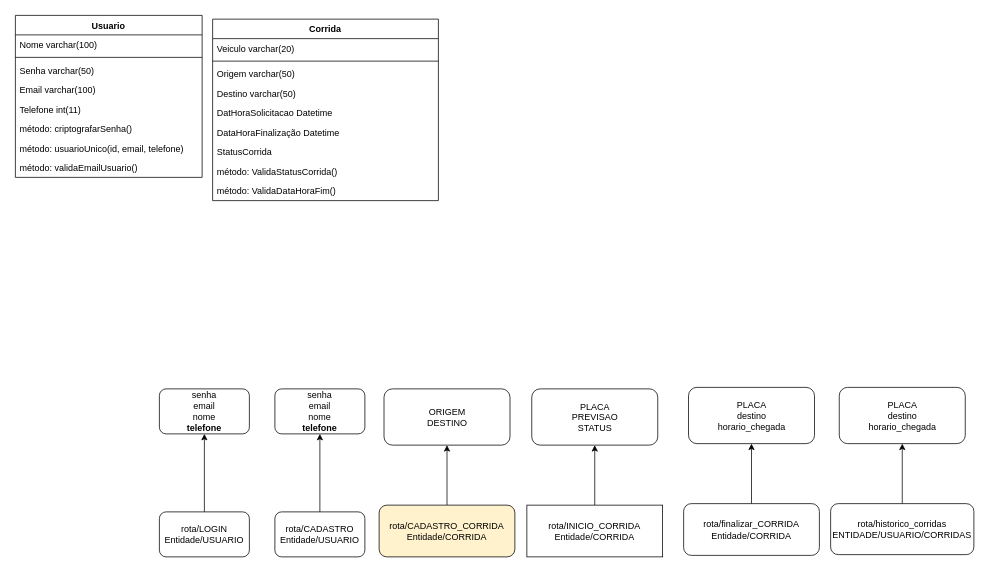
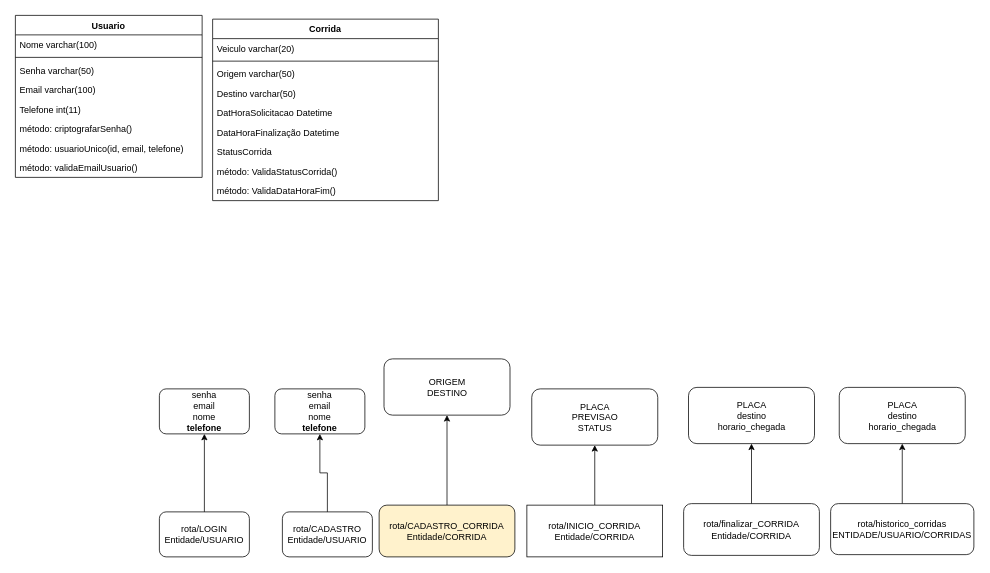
  <mxCell id="0" />
  <mxCell id="1" parent="0" />
  <mxCell id="2" value="" style="edgeStyle=orthogonalEdgeStyle;rounded=0;orthogonalLoop=1;jettySize=auto;html=1;" parent="1" source="3" target="4" edge="1"><mxGeometry relative="1" as="geometry" /></mxCell>
  <mxCell id="3" value="rota/LOGIN&lt;br&gt;Entidade/USUARIO" style="rounded=1;whiteSpace=wrap;html=1;" parent="1" vertex="1"><mxGeometry x="212" y="682" width="120" height="60" as="geometry" /></mxCell>
  <mxCell id="4" value="senha&lt;br&gt;email&lt;br&gt;nome&lt;br&gt;&lt;b&gt;telefone&lt;/b&gt;" style="rounded=1;whiteSpace=wrap;html=1;" parent="1" vertex="1"><mxGeometry x="212" y="518" width="120" height="60" as="geometry" /></mxCell>
  <mxCell id="5" value="" style="edgeStyle=orthogonalEdgeStyle;rounded=0;orthogonalLoop=1;jettySize=auto;html=1;" parent="1" source="6" target="7" edge="1"><mxGeometry relative="1" as="geometry" /></mxCell>
- <mxCell id="6" value="rota/CADASTRO&lt;br&gt;Entidade/USUARIO" style="rounded=1;whiteSpace=wrap;html=1;" parent="1" vertex="1"><mxGeometry x="366" y="682" width="120" height="60" as="geometry" /></mxCell>
+ <mxCell id="6" value="rota/CADASTRO&lt;br&gt;Entidade/USUARIO" style="rounded=1;whiteSpace=wrap;html=1;" parent="1" vertex="1"><mxGeometry x="376" y="682" width="120" height="60" as="geometry" /></mxCell>
  <mxCell id="7" value="senha&lt;br&gt;email&lt;br&gt;nome&lt;br&gt;&lt;b&gt;telefone&lt;/b&gt;" style="rounded=1;whiteSpace=wrap;html=1;" parent="1" vertex="1"><mxGeometry x="366" y="518" width="120" height="60" as="geometry" /></mxCell>
  <mxCell id="8" value="" style="edgeStyle=orthogonalEdgeStyle;rounded=0;orthogonalLoop=1;jettySize=auto;html=1;" parent="1" source="9" target="10" edge="1"><mxGeometry relative="1" as="geometry" /></mxCell>
  <mxCell id="9" value="rota/CADASTRO_CORRIDA&lt;br&gt;Entidade/CORRIDA" style="rounded=1;whiteSpace=wrap;html=1;fillColor=#fff2cc;" parent="1" vertex="1"><mxGeometry x="505" y="673" width="181" height="69" as="geometry" /></mxCell>
- <mxCell id="10" value="ORIGEM&lt;br&gt;DESTINO" style="rounded=1;whiteSpace=wrap;html=1;" parent="1" vertex="1"><mxGeometry x="511.5" y="518" width="168" height="75" as="geometry" /></mxCell>
+ <mxCell id="10" value="ORIGEM&lt;br&gt;DESTINO" style="rounded=1;whiteSpace=wrap;html=1;" parent="1" vertex="1"><mxGeometry x="511.5" y="478" width="168" height="75" as="geometry" /></mxCell>
  <mxCell id="11" value="" style="edgeStyle=orthogonalEdgeStyle;rounded=0;orthogonalLoop=1;jettySize=auto;html=1;" parent="1" source="12" target="13" edge="1"><mxGeometry relative="1" as="geometry" /></mxCell>
  <mxCell id="12" value="rota/INICIO_CORRIDA&lt;br&gt;Entidade/CORRIDA" style="whiteSpace=wrap;html=1;rounded=0;" parent="1" vertex="1"><mxGeometry x="702" y="673" width="181" height="69" as="geometry" /></mxCell>
  <mxCell id="13" value="PLACA&lt;br&gt;PREVISAO&lt;br&gt;STATUS&lt;br&gt;" style="rounded=1;whiteSpace=wrap;html=1;" parent="1" vertex="1"><mxGeometry x="708.5" y="518" width="168" height="75" as="geometry" /></mxCell>
  <mxCell id="14" value="" style="edgeStyle=orthogonalEdgeStyle;rounded=0;orthogonalLoop=1;jettySize=auto;html=1;" parent="1" source="15" target="16" edge="1"><mxGeometry relative="1" as="geometry" /></mxCell>
  <mxCell id="15" value="rota/finalizar_CORRIDA&lt;br&gt;Entidade/CORRIDA" style="rounded=1;whiteSpace=wrap;html=1;" parent="1" vertex="1"><mxGeometry x="911" y="671" width="181" height="69" as="geometry" /></mxCell>
  <mxCell id="16" value="PLACA&lt;br&gt;destino&lt;br&gt;horario_chegada" style="rounded=1;whiteSpace=wrap;html=1;" parent="1" vertex="1"><mxGeometry x="917.5" y="516" width="168" height="75" as="geometry" /></mxCell>
  <mxCell id="17" value="" style="edgeStyle=orthogonalEdgeStyle;rounded=0;orthogonalLoop=1;jettySize=auto;html=1;" parent="1" source="18" target="19" edge="1"><mxGeometry relative="1" as="geometry" /></mxCell>
  <mxCell id="18" value="rota/historico_corridas&lt;br&gt;ENTIDADE/USUARIO/CORRIDAS" style="rounded=1;whiteSpace=wrap;html=1;" parent="1" vertex="1"><mxGeometry x="1107" y="671" width="191" height="68" as="geometry" /></mxCell>
  <mxCell id="19" value="PLACA&lt;br&gt;destino&lt;br&gt;horario_chegada" style="rounded=1;whiteSpace=wrap;html=1;" parent="1" vertex="1"><mxGeometry x="1118.5" y="516" width="168" height="75" as="geometry" /></mxCell>
  <mxCell id="20" value="Usuario" style="swimlane;fontStyle=1;align=center;verticalAlign=top;childLayout=stackLayout;horizontal=1;startSize=26;horizontalStack=0;resizeParent=1;resizeParentMax=0;resizeLast=0;collapsible=1;marginBottom=0;" parent="1" vertex="1"><mxGeometry x="20" y="20" width="249" height="216" as="geometry" /></mxCell>
  <mxCell id="21" value="Nome varchar(100)" style="text;strokeColor=none;fillColor=none;align=left;verticalAlign=top;spacingLeft=4;spacingRight=4;overflow=hidden;rotatable=0;points=[[0,0.5],[1,0.5]];portConstraint=eastwest;" parent="20" vertex="1"><mxGeometry y="26" width="249" height="26" as="geometry" /></mxCell>
  <mxCell id="22" value="" style="line;strokeWidth=1;fillColor=none;align=left;verticalAlign=middle;spacingTop=-1;spacingLeft=3;spacingRight=3;rotatable=0;labelPosition=right;points=[];portConstraint=eastwest;" parent="20" vertex="1"><mxGeometry y="52" width="249" height="8" as="geometry" /></mxCell>
  <mxCell id="23" value="Senha varchar(50)" style="text;strokeColor=none;fillColor=none;align=left;verticalAlign=top;spacingLeft=4;spacingRight=4;overflow=hidden;rotatable=0;points=[[0,0.5],[1,0.5]];portConstraint=eastwest;" parent="20" vertex="1"><mxGeometry y="60" width="249" height="26" as="geometry" /></mxCell>
  <mxCell id="24" value="Email varchar(100)" style="text;strokeColor=none;fillColor=none;align=left;verticalAlign=top;spacingLeft=4;spacingRight=4;overflow=hidden;rotatable=0;points=[[0,0.5],[1,0.5]];portConstraint=eastwest;" parent="20" vertex="1"><mxGeometry y="86" width="249" height="26" as="geometry" /></mxCell>
  <mxCell id="25" value="Telefone int(11)" style="text;strokeColor=none;fillColor=none;align=left;verticalAlign=top;spacingLeft=4;spacingRight=4;overflow=hidden;rotatable=0;points=[[0,0.5],[1,0.5]];portConstraint=eastwest;" parent="20" vertex="1"><mxGeometry y="112" width="249" height="26" as="geometry" /></mxCell>
  <mxCell id="26" value="método: criptografarSenha()" style="text;strokeColor=none;fillColor=none;align=left;verticalAlign=top;spacingLeft=4;spacingRight=4;overflow=hidden;rotatable=0;points=[[0,0.5],[1,0.5]];portConstraint=eastwest;" parent="20" vertex="1"><mxGeometry y="138" width="249" height="26" as="geometry" /></mxCell>
  <mxCell id="27" value="método: usuarioUnico(id, email, telefone)" style="text;strokeColor=none;fillColor=none;align=left;verticalAlign=top;spacingLeft=4;spacingRight=4;overflow=hidden;rotatable=0;points=[[0,0.5],[1,0.5]];portConstraint=eastwest;" parent="20" vertex="1"><mxGeometry y="164" width="249" height="26" as="geometry" /></mxCell>
  <mxCell id="28" value="método: validaEmailUsuario()" style="text;strokeColor=none;fillColor=none;align=left;verticalAlign=top;spacingLeft=4;spacingRight=4;overflow=hidden;rotatable=0;points=[[0,0.5],[1,0.5]];portConstraint=eastwest;" parent="20" vertex="1"><mxGeometry y="190" width="249" height="26" as="geometry" /></mxCell>
  <mxCell id="29" value="Corrida" style="swimlane;fontStyle=1;align=center;verticalAlign=top;childLayout=stackLayout;horizontal=1;startSize=26;horizontalStack=0;resizeParent=1;resizeParentMax=0;resizeLast=0;collapsible=1;marginBottom=0;" parent="1" vertex="1"><mxGeometry x="283" y="25" width="301" height="242" as="geometry" /></mxCell>
  <mxCell id="30" value="Veiculo varchar(20)" style="text;strokeColor=none;fillColor=none;align=left;verticalAlign=top;spacingLeft=4;spacingRight=4;overflow=hidden;rotatable=0;points=[[0,0.5],[1,0.5]];portConstraint=eastwest;" parent="29" vertex="1"><mxGeometry y="26" width="301" height="26" as="geometry" /></mxCell>
  <mxCell id="31" value="" style="line;strokeWidth=1;fillColor=none;align=left;verticalAlign=middle;spacingTop=-1;spacingLeft=3;spacingRight=3;rotatable=0;labelPosition=right;points=[];portConstraint=eastwest;" parent="29" vertex="1"><mxGeometry y="52" width="301" height="8" as="geometry" /></mxCell>
  <mxCell id="32" value="Origem varchar(50)" style="text;strokeColor=none;fillColor=none;align=left;verticalAlign=top;spacingLeft=4;spacingRight=4;overflow=hidden;rotatable=0;points=[[0,0.5],[1,0.5]];portConstraint=eastwest;" parent="29" vertex="1"><mxGeometry y="60" width="301" height="26" as="geometry" /></mxCell>
  <mxCell id="33" value="Destino varchar(50)" style="text;strokeColor=none;fillColor=none;align=left;verticalAlign=top;spacingLeft=4;spacingRight=4;overflow=hidden;rotatable=0;points=[[0,0.5],[1,0.5]];portConstraint=eastwest;" parent="29" vertex="1"><mxGeometry y="86" width="301" height="26" as="geometry" /></mxCell>
  <mxCell id="34" value="DatHoraSolicitacao Datetime" style="text;strokeColor=none;fillColor=none;align=left;verticalAlign=top;spacingLeft=4;spacingRight=4;overflow=hidden;rotatable=0;points=[[0,0.5],[1,0.5]];portConstraint=eastwest;" parent="29" vertex="1"><mxGeometry y="112" width="301" height="26" as="geometry" /></mxCell>
  <mxCell id="35" value="DataHoraFinalização Datetime" style="text;strokeColor=none;fillColor=none;align=left;verticalAlign=top;spacingLeft=4;spacingRight=4;overflow=hidden;rotatable=0;points=[[0,0.5],[1,0.5]];portConstraint=eastwest;" parent="29" vertex="1"><mxGeometry y="138" width="301" height="26" as="geometry" /></mxCell>
  <mxCell id="36" value="StatusCorrida" style="text;strokeColor=none;fillColor=none;align=left;verticalAlign=top;spacingLeft=4;spacingRight=4;overflow=hidden;rotatable=0;points=[[0,0.5],[1,0.5]];portConstraint=eastwest;" parent="29" vertex="1"><mxGeometry y="164" width="301" height="26" as="geometry" /></mxCell>
  <mxCell id="37" value="método: ValidaStatusCorrida()" style="text;strokeColor=none;fillColor=none;align=left;verticalAlign=top;spacingLeft=4;spacingRight=4;overflow=hidden;rotatable=0;points=[[0,0.5],[1,0.5]];portConstraint=eastwest;" parent="29" vertex="1"><mxGeometry y="190" width="301" height="26" as="geometry" /></mxCell>
  <mxCell id="38" value="método: ValidaDataHoraFim()" style="text;strokeColor=none;fillColor=none;align=left;verticalAlign=top;spacingLeft=4;spacingRight=4;overflow=hidden;rotatable=0;points=[[0,0.5],[1,0.5]];portConstraint=eastwest;" parent="29" vertex="1"><mxGeometry y="216" width="301" height="26" as="geometry" /></mxCell>
